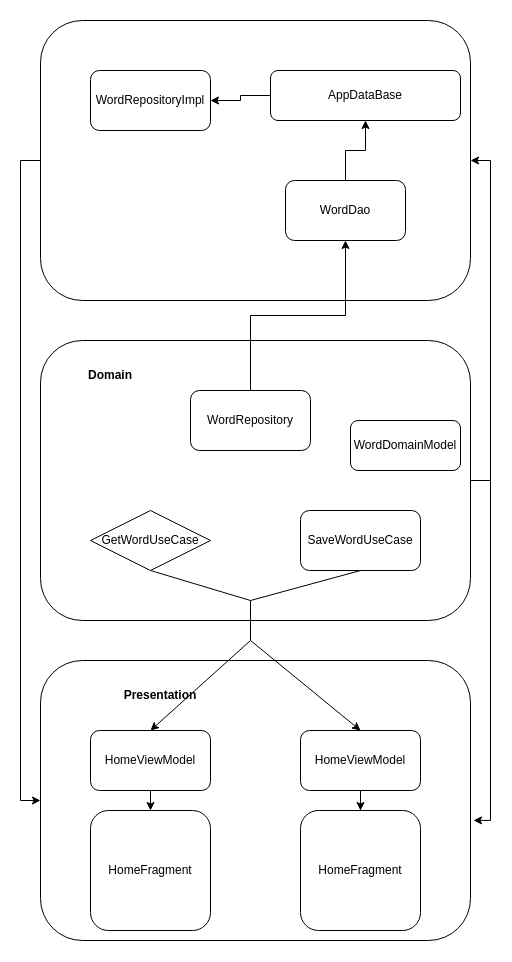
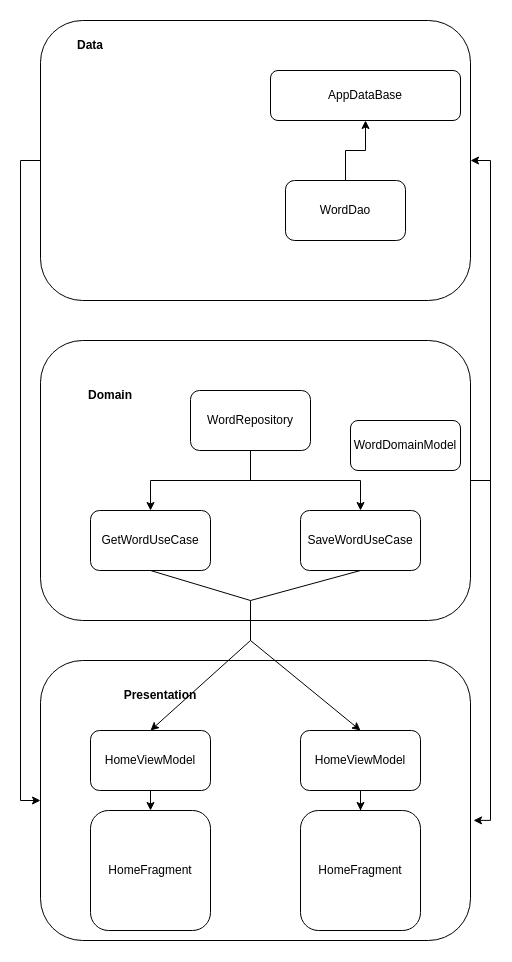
  <mxCell id="0" />
  <mxCell id="1" parent="0" />
  <mxCell id="2" value="" style="rounded=1;whiteSpace=wrap;html=1;" vertex="1" parent="1"><mxGeometry x="40" y="660" width="430" height="280" as="geometry" /></mxCell>
  <mxCell id="3" value="&lt;b&gt;Presentation&lt;/b&gt;" style="text;html=1;strokeColor=none;fillColor=none;align=center;verticalAlign=middle;whiteSpace=wrap;rounded=0;" vertex="1" parent="1"><mxGeometry x="120" y="680" width="80" height="30" as="geometry" /></mxCell>
  <mxCell id="4" style="edgeStyle=orthogonalEdgeStyle;rounded=0;orthogonalLoop=1;jettySize=auto;html=1;entryX=1;entryY=0.5;entryDx=0;entryDy=0;exitX=1;exitY=0.5;exitDx=0;exitDy=0;" edge="1" parent="1" source="6" target="8"><mxGeometry relative="1" as="geometry" /></mxCell>
  <mxCell id="5" style="edgeStyle=orthogonalEdgeStyle;rounded=0;orthogonalLoop=1;jettySize=auto;html=1;entryX=1.007;entryY=0.571;entryDx=0;entryDy=0;entryPerimeter=0;exitX=1;exitY=0.5;exitDx=0;exitDy=0;" edge="1" parent="1" source="6" target="2"><mxGeometry relative="1" as="geometry"><mxPoint x="490" y="820" as="targetPoint" /><Array as="points"><mxPoint x="490" y="480" /><mxPoint x="490" y="820" /></Array></mxGeometry></mxCell>
  <mxCell id="6" value="" style="rounded=1;whiteSpace=wrap;html=1;" vertex="1" parent="1"><mxGeometry x="40" y="340" width="430" height="280" as="geometry" /></mxCell>
  <mxCell id="7" style="edgeStyle=orthogonalEdgeStyle;rounded=0;orthogonalLoop=1;jettySize=auto;html=1;entryX=0;entryY=0.5;entryDx=0;entryDy=0;" edge="1" parent="1" source="8" target="2"><mxGeometry relative="1" as="geometry"><Array as="points"><mxPoint x="20" y="160" /><mxPoint x="20" y="800" /></Array></mxGeometry></mxCell>
  <mxCell id="8" value="" style="rounded=1;whiteSpace=wrap;html=1;" vertex="1" parent="1"><mxGeometry x="40" y="20" width="430" height="280" as="geometry" /></mxCell>
  <mxCell id="9" value="HomeFragment" style="rounded=1;whiteSpace=wrap;html=1;fillColor=default;" vertex="1" parent="1"><mxGeometry x="90" y="810" width="120" height="120" as="geometry" /></mxCell>
  <mxCell id="10" value="HomeFragment" style="rounded=1;whiteSpace=wrap;html=1;fillColor=default;" vertex="1" parent="1"><mxGeometry x="300" y="810" width="120" height="120" as="geometry" /></mxCell>
  <mxCell id="11" style="edgeStyle=orthogonalEdgeStyle;rounded=0;orthogonalLoop=1;jettySize=auto;html=1;exitX=0.5;exitY=1;exitDx=0;exitDy=0;entryX=0.5;entryY=0;entryDx=0;entryDy=0;" edge="1" parent="1" source="12" target="9"><mxGeometry relative="1" as="geometry" /></mxCell>
  <mxCell id="12" value="HomeViewModel" style="rounded=1;whiteSpace=wrap;html=1;fillColor=default;" vertex="1" parent="1"><mxGeometry x="90" y="730" width="120" height="60" as="geometry" /></mxCell>
  <mxCell id="13" style="edgeStyle=orthogonalEdgeStyle;rounded=0;orthogonalLoop=1;jettySize=auto;html=1;" edge="1" parent="1" source="14" target="10"><mxGeometry relative="1" as="geometry" /></mxCell>
  <mxCell id="14" value="HomeViewModel" style="rounded=1;whiteSpace=wrap;html=1;fillColor=default;" vertex="1" parent="1"><mxGeometry x="300" y="730" width="120" height="60" as="geometry" /></mxCell>
- <mxCell id="15" value="GetWordUseCase" style="rhombus;whiteSpace=wrap;html=1;fillColor=default;" vertex="1" parent="1"><mxGeometry x="90" y="510" width="120" height="60" as="geometry" /></mxCell>
+ <mxCell id="15" value="GetWordUseCase" style="rounded=1;whiteSpace=wrap;html=1;fillColor=default;" vertex="1" parent="1"><mxGeometry x="90" y="510" width="120" height="60" as="geometry" /></mxCell>
  <mxCell id="16" value="SaveWordUseCase" style="rounded=1;whiteSpace=wrap;html=1;fillColor=default;" vertex="1" parent="1"><mxGeometry x="300" y="510" width="120" height="60" as="geometry" /></mxCell>
  <mxCell id="17" value="" style="endArrow=none;html=1;rounded=0;" edge="1" parent="1"><mxGeometry width="50" height="50" relative="1" as="geometry"><mxPoint x="250" y="640" as="sourcePoint" /><mxPoint x="250" y="600" as="targetPoint" /></mxGeometry></mxCell>
  <mxCell id="18" value="" style="endArrow=none;html=1;rounded=0;" edge="1" parent="1"><mxGeometry width="50" height="50" relative="1" as="geometry"><mxPoint x="250" y="600" as="sourcePoint" /><mxPoint x="360" y="570" as="targetPoint" /></mxGeometry></mxCell>
  <mxCell id="19" value="" style="endArrow=none;html=1;rounded=0;exitX=0.5;exitY=1;exitDx=0;exitDy=0;" edge="1" parent="1" source="15"><mxGeometry width="50" height="50" relative="1" as="geometry"><mxPoint x="140" y="630" as="sourcePoint" /><mxPoint x="250" y="600" as="targetPoint" /></mxGeometry></mxCell>
  <mxCell id="20" value="" style="endArrow=classic;html=1;rounded=0;entryX=0.5;entryY=0;entryDx=0;entryDy=0;" edge="1" parent="1" target="14"><mxGeometry width="50" height="50" relative="1" as="geometry"><mxPoint x="250" y="640" as="sourcePoint" /><mxPoint x="300" y="590" as="targetPoint" /></mxGeometry></mxCell>
  <mxCell id="21" value="" style="endArrow=classic;html=1;rounded=0;entryX=0.5;entryY=0;entryDx=0;entryDy=0;" edge="1" parent="1"><mxGeometry width="50" height="50" relative="1" as="geometry"><mxPoint x="250" y="640" as="sourcePoint" /><mxPoint x="150" y="730" as="targetPoint" /></mxGeometry></mxCell>
  <mxCell id="22" value="WordDomainModel" style="rounded=1;whiteSpace=wrap;html=1;fillColor=none;" vertex="1" parent="1"><mxGeometry x="350" y="420" width="110" height="50" as="geometry" /></mxCell>
- <mxCell id="24" style="edgeStyle=orthogonalEdgeStyle;rounded=0;orthogonalLoop=1;jettySize=auto;html=1;" edge="1" parent="1" source="25" target="32"><mxGeometry relative="1" as="geometry" /></mxCell>
+ <mxCell id="23" style="edgeStyle=orthogonalEdgeStyle;rounded=0;orthogonalLoop=1;jettySize=auto;html=1;exitX=0.5;exitY=1;exitDx=0;exitDy=0;entryX=0.5;entryY=0;entryDx=0;entryDy=0;" edge="1" parent="1" source="25" target="15"><mxGeometry relative="1" as="geometry" /></mxCell>
+ <mxCell id="24" style="edgeStyle=orthogonalEdgeStyle;rounded=0;orthogonalLoop=1;jettySize=auto;html=1;entryX=0.5;entryY=0;entryDx=0;entryDy=0;" edge="1" parent="1" source="25" target="16"><mxGeometry relative="1" as="geometry" /></mxCell>
  <mxCell id="25" value="WordRepository" style="rounded=1;whiteSpace=wrap;html=1;fillColor=none;" vertex="1" parent="1"><mxGeometry x="190" y="390" width="120" height="60" as="geometry" /></mxCell>
- <mxCell id="26" value="&lt;b&gt;Domain&lt;br&gt;&lt;/b&gt;" style="text;html=1;strokeColor=none;fillColor=none;align=center;verticalAlign=middle;whiteSpace=wrap;rounded=0;" vertex="1" parent="1"><mxGeometry x="70" y="360" width="80" height="30" as="geometry" /></mxCell>
- <mxCell id="28" value="WordRepositoryImpl" style="rounded=1;whiteSpace=wrap;html=1;fillColor=none;" vertex="1" parent="1"><mxGeometry x="90" y="70" width="120" height="60" as="geometry" /></mxCell>
- <mxCell id="29" style="edgeStyle=orthogonalEdgeStyle;rounded=0;orthogonalLoop=1;jettySize=auto;html=1;entryX=1;entryY=0.5;entryDx=0;entryDy=0;" edge="1" parent="1" source="30" target="28"><mxGeometry relative="1" as="geometry" /></mxCell>
+ <mxCell id="26" value="&lt;b&gt;Domain&lt;br&gt;&lt;/b&gt;" style="text;html=1;strokeColor=none;fillColor=none;align=center;verticalAlign=middle;whiteSpace=wrap;rounded=0;" vertex="1" parent="1"><mxGeometry x="70" y="380" width="80" height="30" as="geometry" /></mxCell>
+ <mxCell id="27" value="&lt;b&gt;Data&lt;br&gt;&lt;/b&gt;" style="text;html=1;strokeColor=none;fillColor=none;align=center;verticalAlign=middle;whiteSpace=wrap;rounded=0;" vertex="1" parent="1"><mxGeometry x="50" y="30" width="80" height="30" as="geometry" /></mxCell>
  <mxCell id="30" value="AppDataBase" style="rounded=1;whiteSpace=wrap;html=1;fillColor=none;" vertex="1" parent="1"><mxGeometry x="270" y="70" width="190" height="50" as="geometry" /></mxCell>
  <mxCell id="31" style="edgeStyle=orthogonalEdgeStyle;rounded=0;orthogonalLoop=1;jettySize=auto;html=1;exitX=0.5;exitY=0;exitDx=0;exitDy=0;entryX=0.5;entryY=1;entryDx=0;entryDy=0;" edge="1" parent="1" source="32" target="30"><mxGeometry relative="1" as="geometry" /></mxCell>
  <mxCell id="32" value="WordDao" style="rounded=1;whiteSpace=wrap;html=1;fillColor=none;" vertex="1" parent="1"><mxGeometry x="285" y="180" width="120" height="60" as="geometry" /></mxCell>
